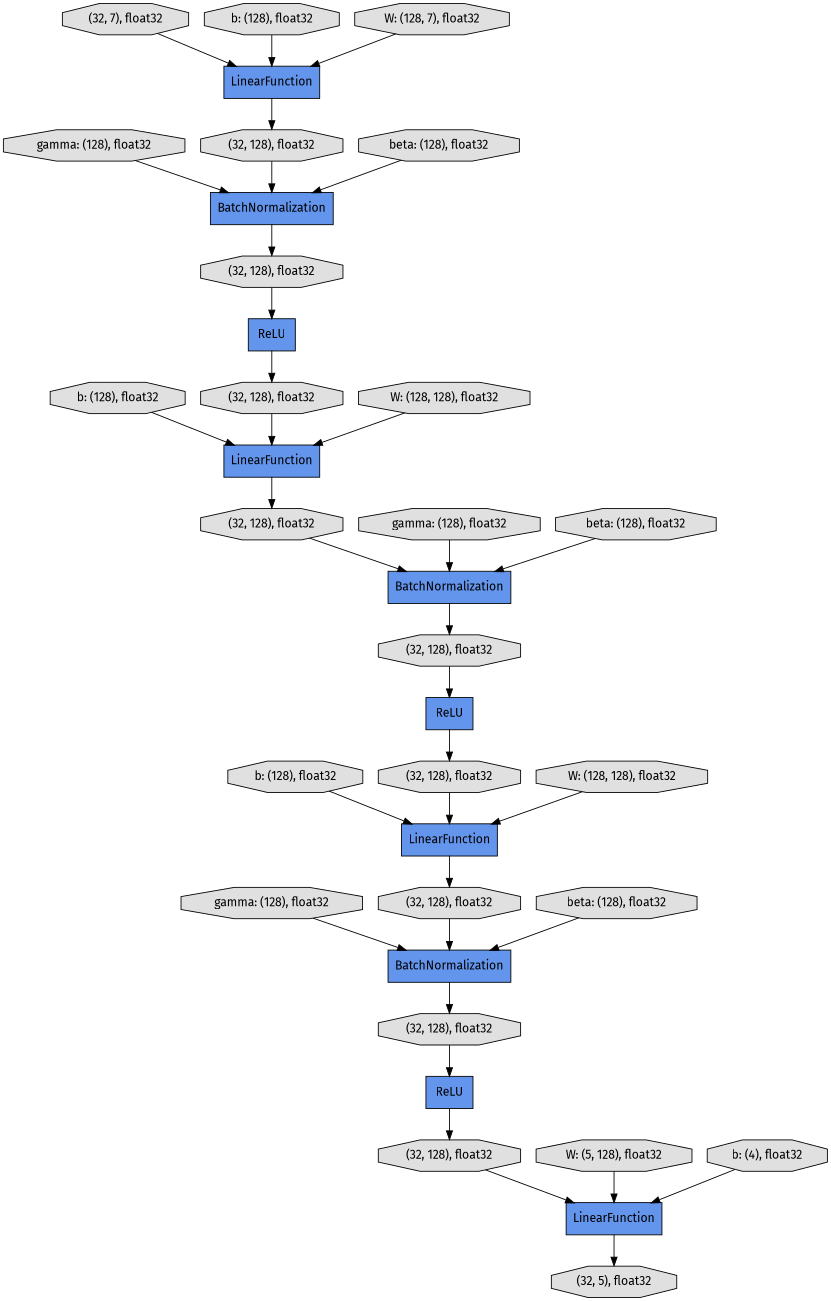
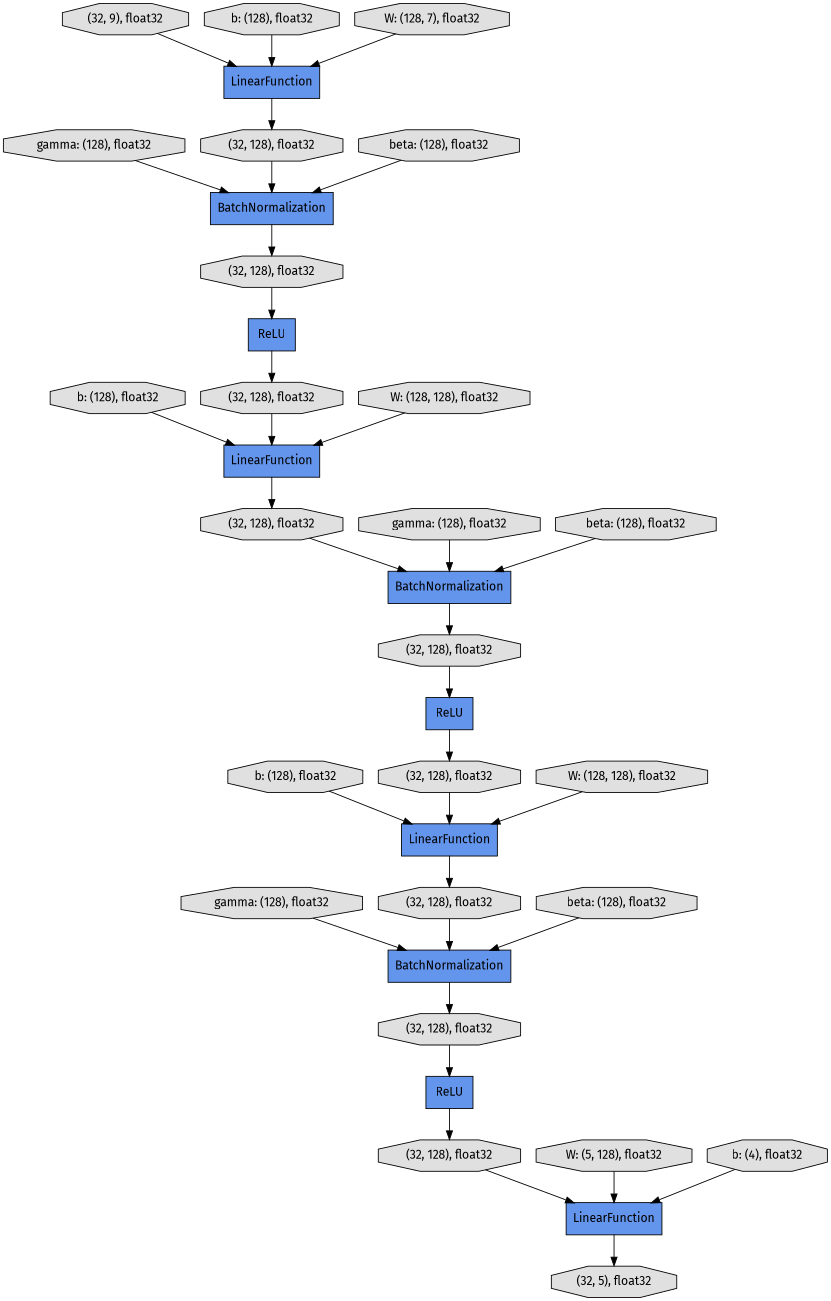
  digraph {
    fontname="Fira Sans"
    rankdir=TB
    node [fillcolor="#E0E0E0" fontname="Fira Sans" shape=octagon style=filled]
    edge [fontname="Fira Sans"]
    n1 [label="(32, 5), float32"]
    n2 [label="b: (128), float32"]
    n3 [fillcolor="#6495ED" label=LinearFunction shape=record]
    n4 [label="(32, 128), float32"]
    n5 [label="gamma: (128), float32"]
    n6 [fillcolor="#6495ED" label=BatchNormalization shape=record]
    n7 [label="(32, 128), float32"]
    n8 [label="gamma: (128), float32"]
    n9 [fillcolor="#6495ED" label=BatchNormalization shape=record]
    n10 [label="(32, 128), float32"]
    n11 [fillcolor="#6495ED" label=ReLU shape=record]
    n12 [label="(32, 128), float32"]
    n13 [label="(32, 128), float32"]
    n14 [fillcolor="#6495ED" label=BatchNormalization shape=record]
    n15 [label="(32, 128), float32"]
    n16 [label="gamma: (128), float32"]
    n17 [fillcolor="#6495ED" label=ReLU shape=record]
    n18 [label="(32, 128), float32"]
    n19 [label="b: (128), float32"]
    n20 [fillcolor="#6495ED" label=LinearFunction shape=record]
    n21 [label="(32, 128), float32"]
-   n22 [label="(32, 7), float32"]
+   n22 [label="(32, 9), float32"]
    n23 [fillcolor="#6495ED" label=LinearFunction shape=record]
    n24 [fillcolor="#6495ED" label=LinearFunction shape=record]
    n25 [fillcolor="#6495ED" label=ReLU shape=record]
    n26 [label="(32, 128), float32"]
    n27 [label="beta: (128), float32"]
    n28 [label="W: (128, 128), float32"]
    n29 [label="W: (5, 128), float32"]
    n30 [label="beta: (128), float32"]
    n31 [label="beta: (128), float32"]
    n32 [label="b: (128), float32"]
    n33 [label="W: (128, 7), float32"]
    n34 [label="W: (128, 128), float32"]
    n35 [label="b: (4), float32"]
    n2 -> n3
    n3 -> n4
    n4 -> n14
    n5 -> n6
    n6 -> n7
    n7 -> n11
    n8 -> n9
    n9 -> n10
    n10 -> n17
    n11 -> n12
    n12 -> n3
    n13 -> n6
    n14 -> n15
    n15 -> n25
    n16 -> n14
    n17 -> n18
    n18 -> n24
    n19 -> n20
    n20 -> n21
    n21 -> n9
    n22 -> n23
    n23 -> n13
    n24 -> n1
    n25 -> n26
    n26 -> n20
    n27 -> n6
    n28 -> n20
    n29 -> n24
    n30 -> n14
    n31 -> n9
    n32 -> n23
    n33 -> n23
    n34 -> n3
    n35 -> n24
  }
